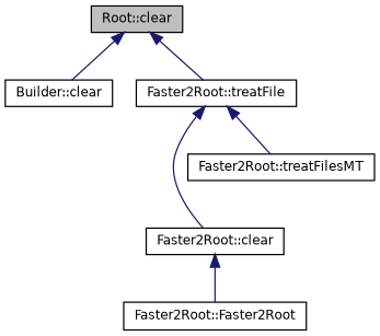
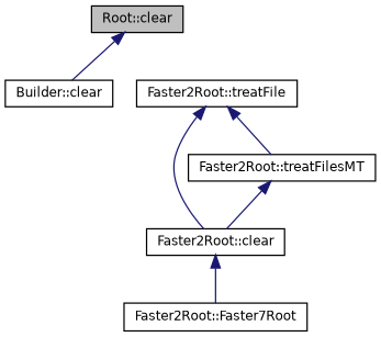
  digraph {
    rankdir=TB
    node [color=black fillcolor=white fontname=Helvetica fontsize=10 shape=record style=filled]
    edge [color=midnightblue dir=back fontname=Helvetica fontsize=10 labelfontname=Helvetica labelfontsize=10 style=solid]
    n1 [fillcolor=grey75 fontcolor=black height=0.2 label="Root::clear" width=0.4]
    n2 [height=0.2 label="Builder::clear" width=0.4]
    n3 [height=0.2 label="Faster2Root::treatFile" width=0.4]
    n4 [height=0.2 label="Faster2Root::clear" width=0.4]
    n5 [height=0.2 label="Faster2Root::treatFilesMT" width=0.4]
-   n6 [height=0.2 label="Faster2Root::Faster2Root" width=0.4]
+   n6 [height=0.2 label="Faster2Root::Faster7Root" width=0.4]
    n1 -> n2
-   n1 -> n3
    n3 -> n4
    n3 -> n5
    n4 -> n6
+   n5 -> n4
  }
